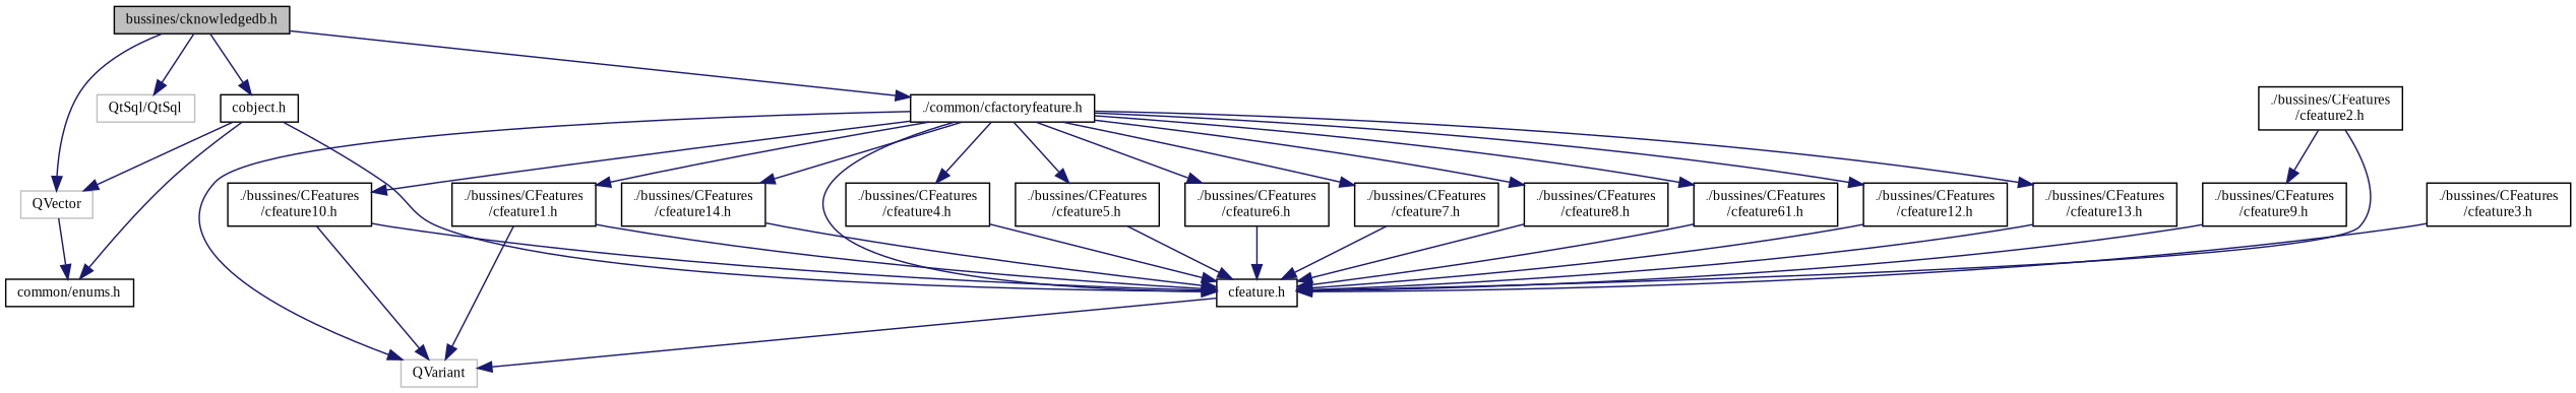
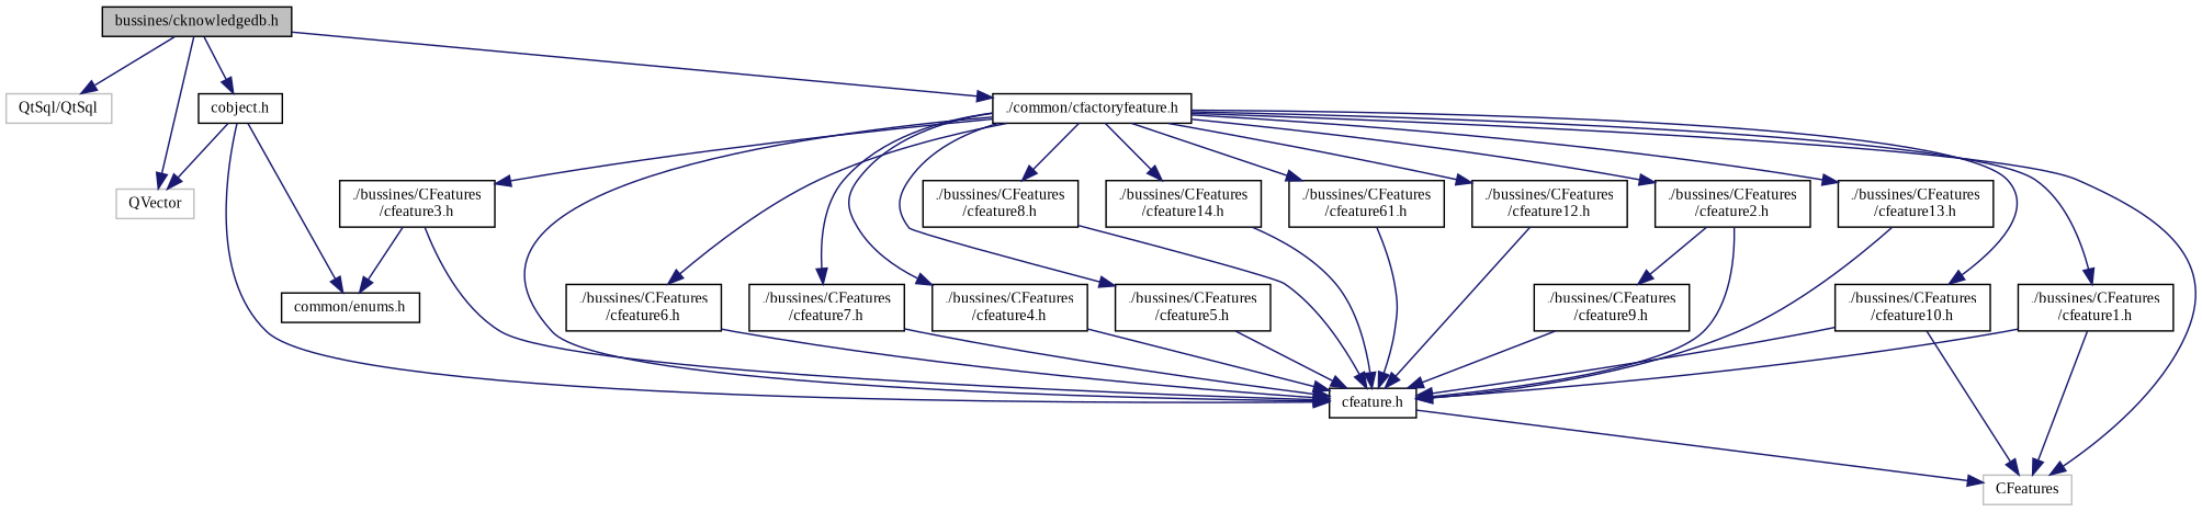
  digraph {
    fontname="Liberation Serif"
    node [color=black fillcolor=white fontname="Liberation Serif" fontsize=10 shape=record style=filled]
    edge [color=midnightblue fontname="Liberation Serif" fontsize=10 labelfontname=Helvetica labelfontsize=10 style=solid]
    n1 [fillcolor=grey75 fontcolor=black height=0.2 label="bussines/cknowledgedb.h" width=0.4]
    n2 [color=grey75 height=0.2 label="QtSql/QtSql" width=0.4]
    n3 [color=grey75 height=0.2 label=QVector width=0.4]
    n4 [height=0.2 label="cobject.h" width=0.4]
    n5 [height=0.2 label="./common/cfactoryfeature.h" width=0.4]
    n6 [height=0.2 label="cfeature.h" width=0.4]
    n7 [height=0.2 label="common/enums.h" width=0.4]
-   n8 [color=grey75 height=0.2 label=QVariant width=0.4]
+   n8 [color=grey75 height=0.2 label=CFeatures width=0.4]
    n9 [height=0.2 label="./bussines/CFeatures\l/cfeature1.h" width=0.4]
    n10 [height=0.2 label="./bussines/CFeatures\l/cfeature2.h" width=0.4]
    n11 [height=0.2 label="./bussines/CFeatures\l/cfeature3.h" width=0.4]
    n12 [height=0.2 label="./bussines/CFeatures\l/cfeature4.h" width=0.4]
    n13 [height=0.2 label="./bussines/CFeatures\l/cfeature5.h" width=0.4]
    n14 [height=0.2 label="./bussines/CFeatures\l/cfeature6.h" width=0.4]
    n15 [height=0.2 label="./bussines/CFeatures\l/cfeature7.h" width=0.4]
    n16 [height=0.2 label="./bussines/CFeatures\l/cfeature8.h" width=0.4]
    n17 [height=0.2 label="./bussines/CFeatures\l/cfeature10.h" width=0.4]
    n18 [height=0.2 label="./bussines/CFeatures\l/cfeature61.h" width=0.4]
    n19 [height=0.2 label="./bussines/CFeatures\l/cfeature12.h" width=0.4]
    n20 [height=0.2 label="./bussines/CFeatures\l/cfeature13.h" width=0.4]
    n21 [height=0.2 label="./bussines/CFeatures\l/cfeature14.h" width=0.4]
    n22 [height=0.2 label="./bussines/CFeatures\l/cfeature9.h" width=0.4]
    n1 -> n2
    n1 -> n3
    n1 -> n4
    n1 -> n5
    n4 -> n3
    n4 -> n6
    n4 -> n7
    n5 -> n6
    n5 -> n8
    n5 -> n9
+   n5 -> n10
+   n5 -> n11
    n5 -> n12
    n5 -> n13
    n5 -> n14
    n5 -> n15
    n5 -> n16
    n5 -> n17
    n5 -> n18
    n5 -> n19
    n5 -> n20
    n5 -> n21
    n6 -> n8
    n9 -> n6
    n9 -> n8
    n10 -> n6
    n10 -> n22
    n11 -> n6
-   n3 -> n7
+   n11 -> n7
    n12 -> n6
    n13 -> n6
    n14 -> n6
    n15 -> n6
    n16 -> n6
    n17 -> n6
    n17 -> n8
    n18 -> n6
    n19 -> n6
    n20 -> n6
    n21 -> n6
    n22 -> n6
  }
